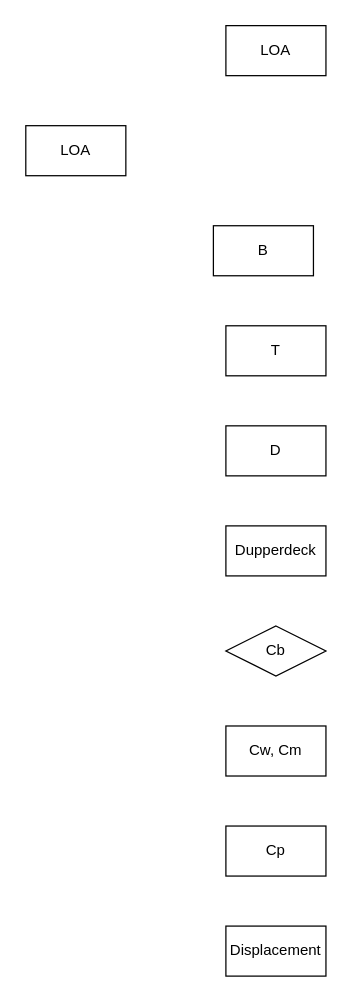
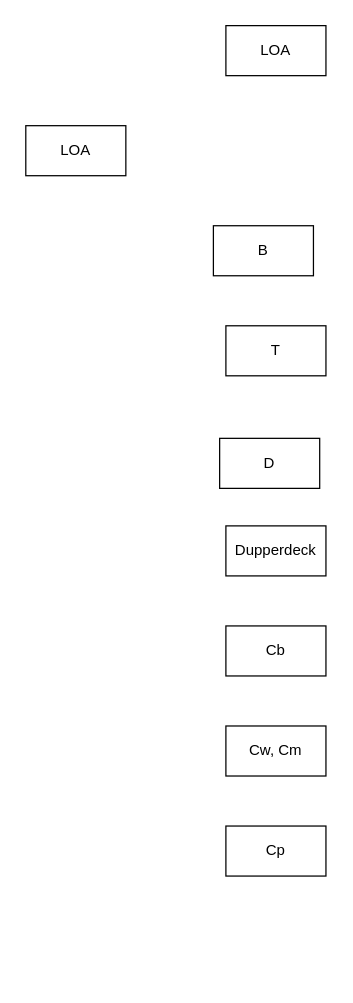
  <mxCell id="0" />
  <mxCell id="1" parent="0" />
  <mxCell id="2" value="LOA" style="rounded=0;whiteSpace=wrap;html=1;" vertex="1" parent="1"><mxGeometry x="180" y="20" width="80" height="40" as="geometry" /></mxCell>
  <mxCell id="3" value="B" style="rounded=0;whiteSpace=wrap;html=1;" vertex="1" parent="1"><mxGeometry x="170" y="180" width="80" height="40" as="geometry" /></mxCell>
  <mxCell id="4" value="T" style="rounded=0;whiteSpace=wrap;html=1;" vertex="1" parent="1"><mxGeometry x="180" y="260" width="80" height="40" as="geometry" /></mxCell>
- <mxCell id="5" value="Cb" style="rhombus;whiteSpace=wrap;html=1;" vertex="1" parent="1"><mxGeometry x="180" y="500" width="80" height="40" as="geometry" /></mxCell>
+ <mxCell id="5" value="Cb" style="rounded=0;whiteSpace=wrap;html=1;" vertex="1" parent="1"><mxGeometry x="180" y="500" width="80" height="40" as="geometry" /></mxCell>
  <mxCell id="6" value="Cw, Cm" style="rounded=0;whiteSpace=wrap;html=1;" vertex="1" parent="1"><mxGeometry x="180" y="580" width="80" height="40" as="geometry" /></mxCell>
  <mxCell id="7" value="Cp" style="rounded=0;whiteSpace=wrap;html=1;" vertex="1" parent="1"><mxGeometry x="180" y="660" width="80" height="40" as="geometry" /></mxCell>
- <mxCell id="8" value="D" style="rounded=0;whiteSpace=wrap;html=1;" vertex="1" parent="1"><mxGeometry x="180" y="340" width="80" height="40" as="geometry" /></mxCell>
+ <mxCell id="8" value="D" style="rounded=0;whiteSpace=wrap;html=1;" vertex="1" parent="1"><mxGeometry x="175" y="350" width="80" height="40" as="geometry" /></mxCell>
  <mxCell id="9" value="Dupperdeck" style="rounded=0;whiteSpace=wrap;html=1;" vertex="1" parent="1"><mxGeometry x="180" y="420" width="80" height="40" as="geometry" /></mxCell>
- <mxCell id="10" value="Displacement&lt;br&gt;" style="rounded=0;whiteSpace=wrap;html=1;" vertex="1" parent="1"><mxGeometry x="180" y="740" width="80" height="40" as="geometry" /></mxCell>
  <mxCell id="11" value="LOA" style="rounded=0;whiteSpace=wrap;html=1;" vertex="1" parent="1"><mxGeometry x="20" y="100" width="80" height="40" as="geometry" /></mxCell>
